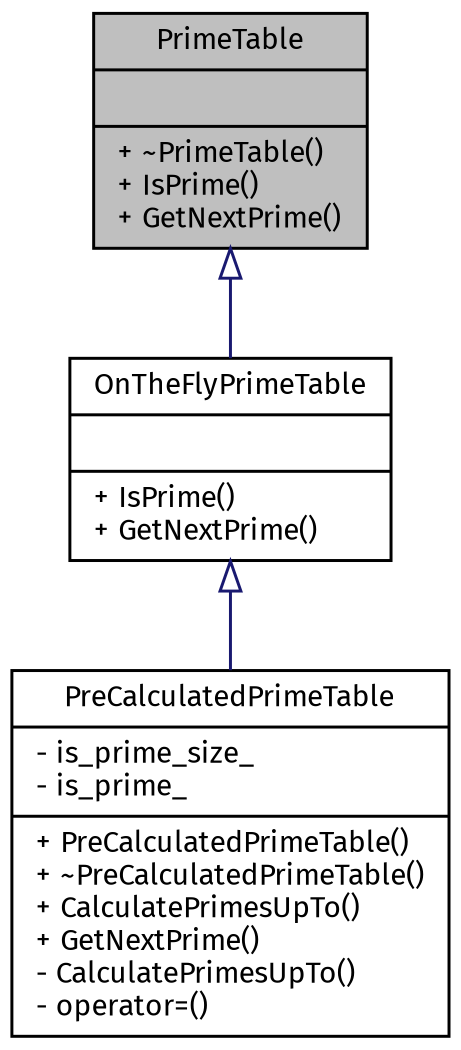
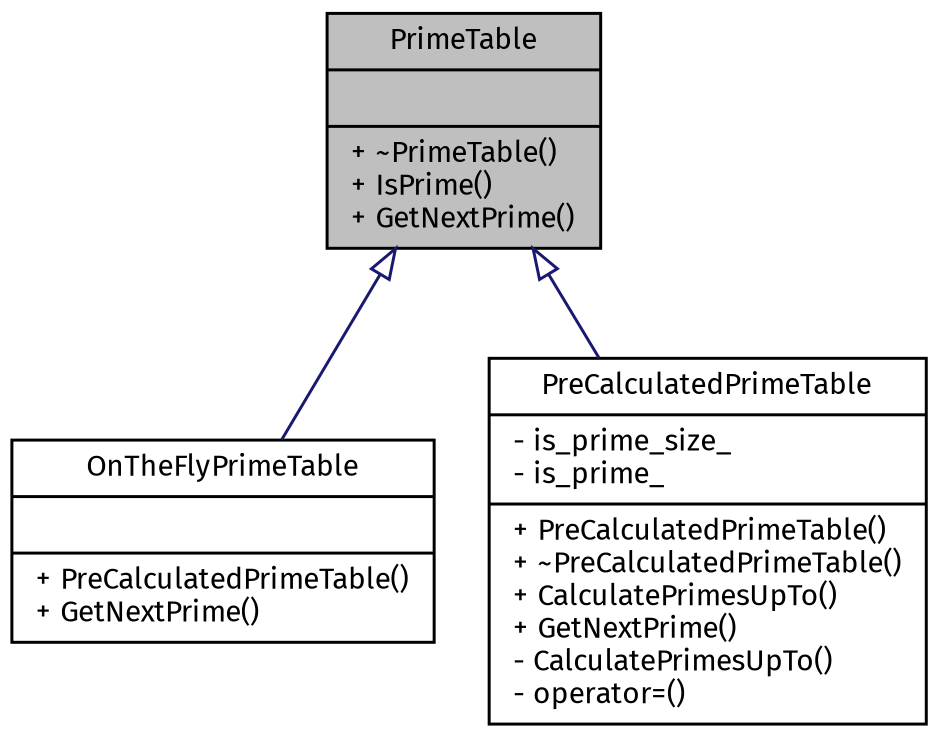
  digraph {
    fontname="Fira Sans"
    node [color=black fillcolor=white fontname="Fira Sans" fontsize=10 shape=record style=filled]
    edge [arrowtail=onormal color=midnightblue dir=back fontname="Fira Sans" fontsize=10 labelfontname=Helvetica labelfontsize=10 style=solid]
    n1 [fillcolor=grey75 fontcolor=black height=0.2 label="{PrimeTable\n||+ ~PrimeTable()\l+ IsPrime()\l+ GetNextPrime()\l}" width=0.4]
-   n2 [height=0.2 label="{OnTheFlyPrimeTable\n||+ IsPrime()\l+ GetNextPrime()\l}" width=0.4]
+   n2 [height=0.2 label="{OnTheFlyPrimeTable\n||+ PreCalculatedPrimeTable()\l+ GetNextPrime()\l}" width=0.4]
    n3 [height=0.2 label="{PreCalculatedPrimeTable\n|- is_prime_size_\l- is_prime_\l|+ PreCalculatedPrimeTable()\l+ ~PreCalculatedPrimeTable()\l+ CalculatePrimesUpTo()\l+ GetNextPrime()\l- CalculatePrimesUpTo()\l- operator=()\l}" width=0.4]
    n1 -> n2
-   n2 -> n3
+   n1 -> n3
  }
